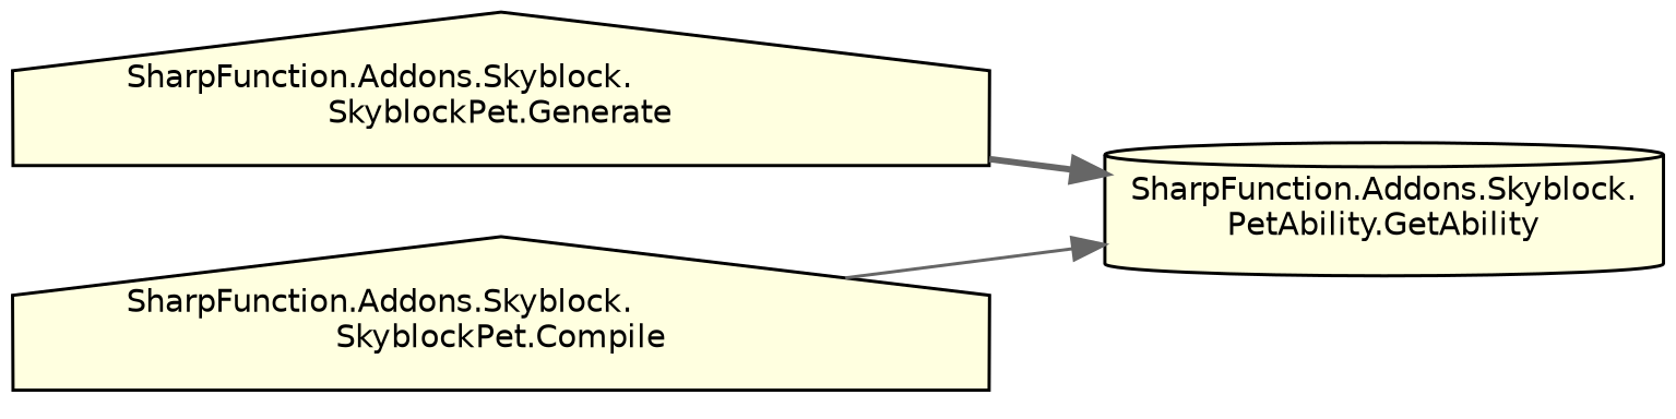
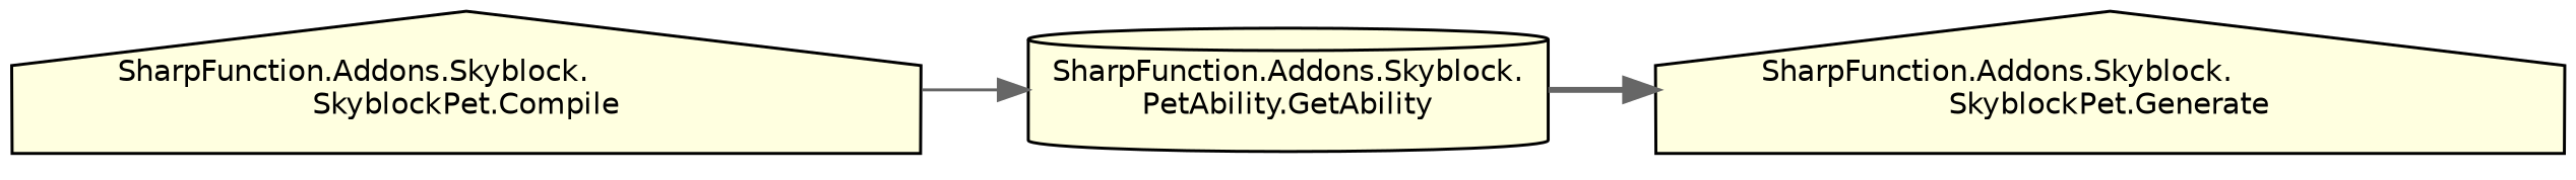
  digraph {
    rankdir=RL
    node [color=black fillcolor=lightyellow fontname=Helvetica fontsize=10 shape=house style=filled]
    edge [color=gray40 dir=back fontname=Helvetica fontsize=10 labelfontname=Helvetica labelfontsize=10]
    n1 [fontcolor=black height=0.2 label="SharpFunction.Addons.Skyblock.\lPetAbility.GetAbility" shape=cylinder width=0.4]
    n2 [height=0.2 label="SharpFunction.Addons.Skyblock.\lSkyblockPet.Generate" width=0.4]
    n3 [height=0.2 label="SharpFunction.Addons.Skyblock.\lSkyblockPet.Compile" width=0.4]
-   n1 -> n2 [style=bold]
+   n2 -> n1 [style=bold]
    n1 -> n3 [style=solid]
  }
